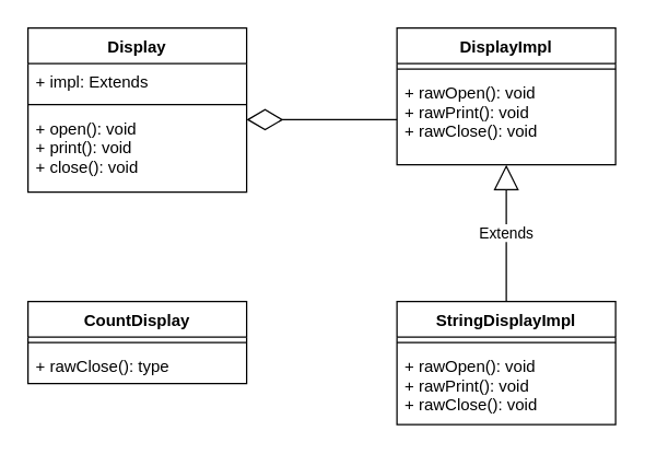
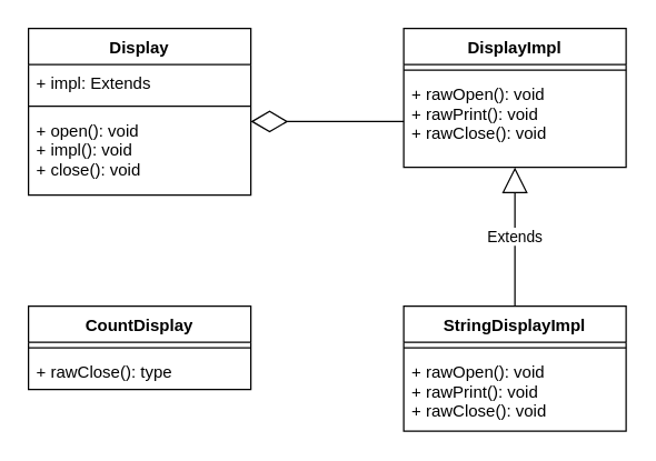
  <mxCell id="0" />
  <mxCell id="1" parent="0" />
  <mxCell id="2" value="Display" style="swimlane;fontStyle=1;align=center;verticalAlign=top;childLayout=stackLayout;horizontal=1;startSize=26;horizontalStack=0;resizeParent=1;resizeParentMax=0;resizeLast=0;collapsible=1;marginBottom=0;" vertex="1" parent="1"><mxGeometry x="20" y="20" width="160" height="120" as="geometry" /></mxCell>
  <mxCell id="3" value="+ impl: Extends" style="text;strokeColor=none;fillColor=none;align=left;verticalAlign=top;spacingLeft=4;spacingRight=4;overflow=hidden;rotatable=0;points=[[0,0.5],[1,0.5]];portConstraint=eastwest;" vertex="1" parent="2"><mxGeometry y="26" width="160" height="26" as="geometry" /></mxCell>
  <mxCell id="4" value="" style="line;strokeWidth=1;fillColor=none;align=left;verticalAlign=middle;spacingTop=-1;spacingLeft=3;spacingRight=3;rotatable=0;labelPosition=right;points=[];portConstraint=eastwest;" vertex="1" parent="2"><mxGeometry y="52" width="160" height="8" as="geometry" /></mxCell>
- <mxCell id="5" value="+ open(): void&#10;+ print(): void&#10;+ close(): void" style="text;strokeColor=none;fillColor=none;align=left;verticalAlign=top;spacingLeft=4;spacingRight=4;overflow=hidden;rotatable=0;points=[[0,0.5],[1,0.5]];portConstraint=eastwest;" vertex="1" parent="2"><mxGeometry y="60" width="160" height="60" as="geometry" /></mxCell>
+ <mxCell id="5" value="+ open(): void&#10;+ impl(): void&#10;+ close(): void" style="text;strokeColor=none;fillColor=none;align=left;verticalAlign=top;spacingLeft=4;spacingRight=4;overflow=hidden;rotatable=0;points=[[0,0.5],[1,0.5]];portConstraint=eastwest;" vertex="1" parent="2"><mxGeometry y="60" width="160" height="60" as="geometry" /></mxCell>
  <mxCell id="6" value="DisplayImpl&#10;" style="swimlane;fontStyle=1;align=center;verticalAlign=top;childLayout=stackLayout;horizontal=1;startSize=26;horizontalStack=0;resizeParent=1;resizeParentMax=0;resizeLast=0;collapsible=1;marginBottom=0;" vertex="1" parent="1"><mxGeometry x="290" y="20" width="160" height="100" as="geometry" /></mxCell>
  <mxCell id="7" value="" style="line;strokeWidth=1;fillColor=none;align=left;verticalAlign=middle;spacingTop=-1;spacingLeft=3;spacingRight=3;rotatable=0;labelPosition=right;points=[];portConstraint=eastwest;" vertex="1" parent="6"><mxGeometry y="26" width="160" height="8" as="geometry" /></mxCell>
  <mxCell id="8" value="+ rawOpen(): void&#10;+ rawPrint(): void&#10;+ rawClose(): void" style="text;strokeColor=none;fillColor=none;align=left;verticalAlign=top;spacingLeft=4;spacingRight=4;overflow=hidden;rotatable=0;points=[[0,0.5],[1,0.5]];portConstraint=eastwest;" vertex="1" parent="6"><mxGeometry y="34" width="160" height="66" as="geometry" /></mxCell>
  <mxCell id="9" value="" style="endArrow=diamondThin;endFill=0;endSize=24;html=1;exitX=0;exitY=0.5;exitDx=0;exitDy=0;entryX=1;entryY=0.117;entryDx=0;entryDy=0;entryPerimeter=0;" edge="1" parent="1" source="8" target="5"><mxGeometry width="160" relative="1" as="geometry"><mxPoint x="20" y="160" as="sourcePoint" /><mxPoint x="180" y="160" as="targetPoint" /></mxGeometry></mxCell>
  <mxCell id="10" value="StringDisplayImpl" style="swimlane;fontStyle=1;align=center;verticalAlign=top;childLayout=stackLayout;horizontal=1;startSize=26;horizontalStack=0;resizeParent=1;resizeParentMax=0;resizeLast=0;collapsible=1;marginBottom=0;" vertex="1" parent="1"><mxGeometry x="290" y="220" width="160" height="90" as="geometry" /></mxCell>
  <mxCell id="11" value="" style="line;strokeWidth=1;fillColor=none;align=left;verticalAlign=middle;spacingTop=-1;spacingLeft=3;spacingRight=3;rotatable=0;labelPosition=right;points=[];portConstraint=eastwest;" vertex="1" parent="10"><mxGeometry y="26" width="160" height="8" as="geometry" /></mxCell>
  <mxCell id="12" value="+ rawOpen(): void&#10;+ rawPrint(): void&#10;+ rawClose(): void" style="text;strokeColor=none;fillColor=none;align=left;verticalAlign=top;spacingLeft=4;spacingRight=4;overflow=hidden;rotatable=0;points=[[0,0.5],[1,0.5]];portConstraint=eastwest;" vertex="1" parent="10"><mxGeometry y="34" width="160" height="56" as="geometry" /></mxCell>
  <mxCell id="13" value="Extends" style="endArrow=block;endSize=16;endFill=0;html=1;exitX=0.5;exitY=0;exitDx=0;exitDy=0;" edge="1" parent="1" source="10" target="8"><mxGeometry width="160" relative="1" as="geometry"><mxPoint x="20" y="280" as="sourcePoint" /><mxPoint x="180" y="280" as="targetPoint" /></mxGeometry></mxCell>
  <mxCell id="14" value="CountDisplay" style="swimlane;fontStyle=1;align=center;verticalAlign=top;childLayout=stackLayout;horizontal=1;startSize=26;horizontalStack=0;resizeParent=1;resizeParentMax=0;resizeLast=0;collapsible=1;marginBottom=0;" vertex="1" parent="1"><mxGeometry x="20" y="220" width="160" height="60" as="geometry" /></mxCell>
  <mxCell id="15" value="" style="line;strokeWidth=1;fillColor=none;align=left;verticalAlign=middle;spacingTop=-1;spacingLeft=3;spacingRight=3;rotatable=0;labelPosition=right;points=[];portConstraint=eastwest;" vertex="1" parent="14"><mxGeometry y="26" width="160" height="8" as="geometry" /></mxCell>
  <mxCell id="16" value="+ rawClose(): type" style="text;strokeColor=none;fillColor=none;align=left;verticalAlign=top;spacingLeft=4;spacingRight=4;overflow=hidden;rotatable=0;points=[[0,0.5],[1,0.5]];portConstraint=eastwest;" vertex="1" parent="14"><mxGeometry y="34" width="160" height="26" as="geometry" /></mxCell>
